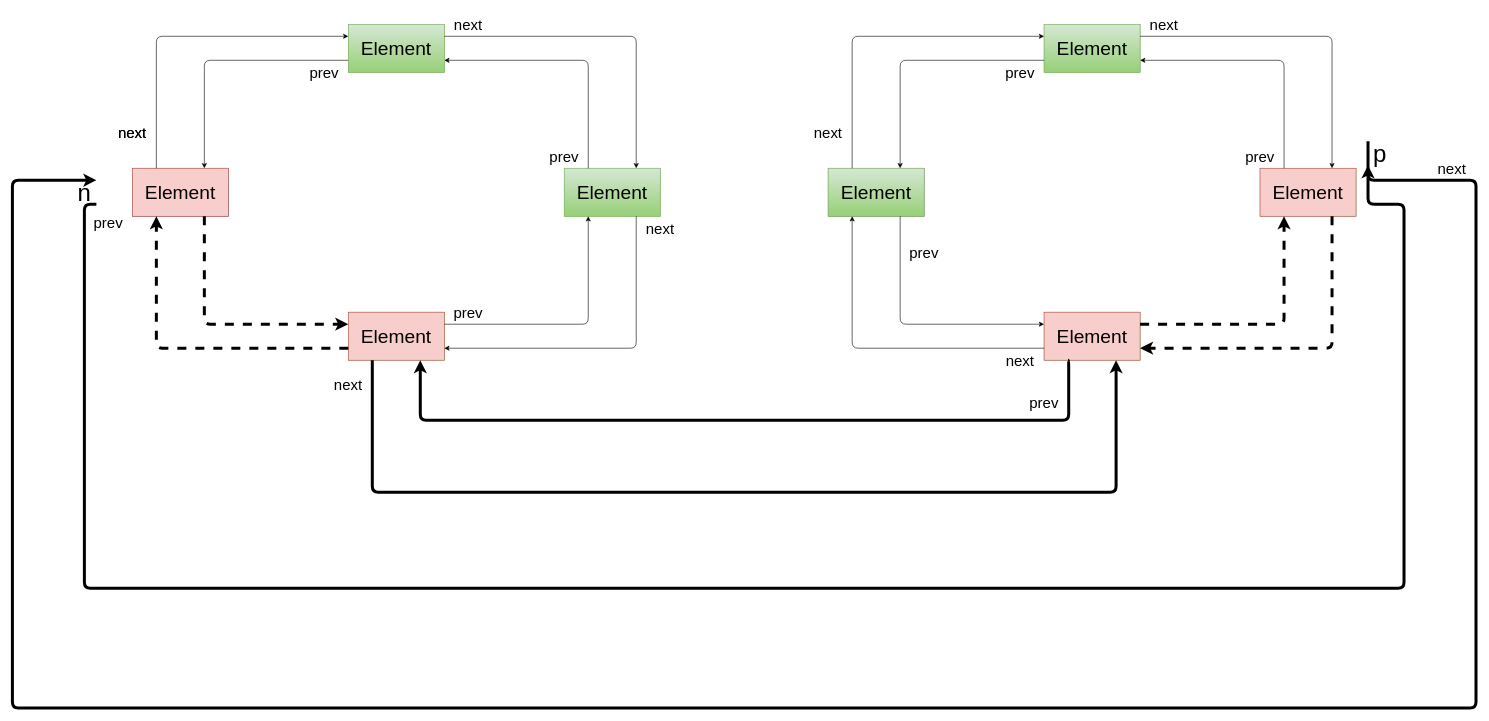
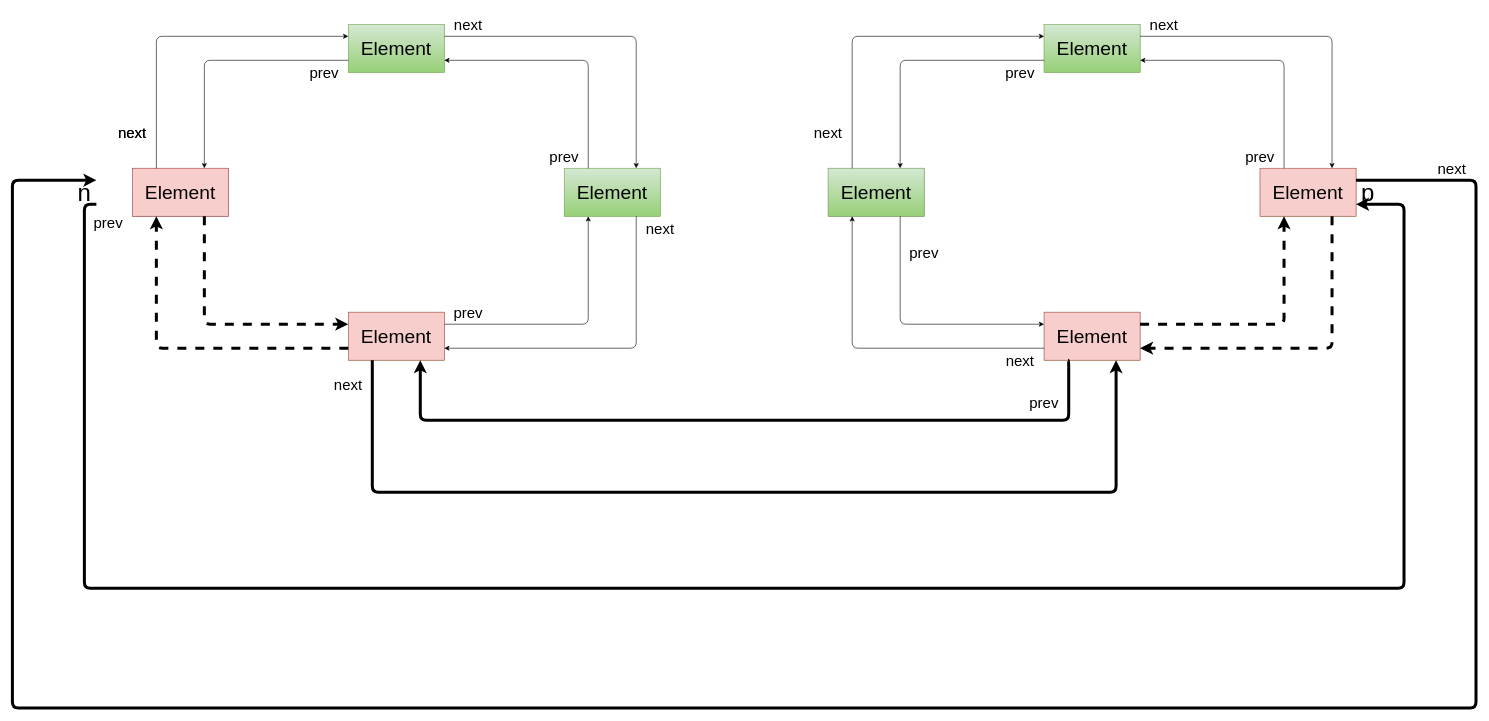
  <mxCell id="0" />
  <mxCell id="1" parent="0" />
  <mxCell id="2" value="" style="rounded=0;whiteSpace=wrap;html=1;fillColor=#f5f5f5;gradientColor=#b3b3b3;strokeColor=#666666;" vertex="1" parent="1"><mxGeometry x="220" y="280" width="160" height="80" as="geometry" /></mxCell>
  <mxCell id="3" value="&lt;font style=&quot;font-size: 32px&quot;&gt;Element&lt;br&gt;&lt;/font&gt;" style="text;html=1;strokeColor=#b85450;fillColor=#f8cecc;align=center;verticalAlign=middle;whiteSpace=wrap;rounded=0;" vertex="1" parent="1"><mxGeometry x="220" y="280" width="160" height="80" as="geometry" /></mxCell>
  <mxCell id="4" value="" style="rounded=0;whiteSpace=wrap;html=1;fillColor=#d5e8d4;gradientColor=#97d077;strokeColor=#82b366;" vertex="1" parent="1"><mxGeometry x="580" y="40" width="160" height="80" as="geometry" /></mxCell>
  <mxCell id="5" value="&lt;font style=&quot;font-size: 32px&quot;&gt;Element&lt;br&gt;&lt;/font&gt;" style="text;html=1;strokeColor=#82b366;fillColor=#d5e8d4;align=center;verticalAlign=middle;whiteSpace=wrap;rounded=0;gradientColor=#97d077;" vertex="1" parent="1"><mxGeometry x="580" y="40" width="160" height="80" as="geometry" /></mxCell>
  <mxCell id="6" value="" style="rounded=0;whiteSpace=wrap;html=1;fillColor=#d5e8d4;gradientColor=#97d077;strokeColor=#82b366;" vertex="1" parent="1"><mxGeometry x="940" y="280" width="160" height="80" as="geometry" /></mxCell>
  <mxCell id="7" value="&lt;font style=&quot;font-size: 32px&quot;&gt;Element&lt;br&gt;&lt;/font&gt;" style="text;html=1;strokeColor=#82b366;fillColor=#d5e8d4;align=center;verticalAlign=middle;whiteSpace=wrap;rounded=0;gradientColor=#97d077;" vertex="1" parent="1"><mxGeometry x="940" y="280" width="160" height="80" as="geometry" /></mxCell>
  <mxCell id="8" value="" style="rounded=0;whiteSpace=wrap;html=1;fillColor=#d5e8d4;gradientColor=#97d077;strokeColor=#82b366;" vertex="1" parent="1"><mxGeometry x="580" y="520" width="160" height="80" as="geometry" /></mxCell>
  <mxCell id="9" value="&lt;font style=&quot;font-size: 32px&quot;&gt;Element&lt;br&gt;&lt;/font&gt;" style="text;html=1;strokeColor=#b85450;fillColor=#f8cecc;align=center;verticalAlign=middle;whiteSpace=wrap;rounded=0;" vertex="1" parent="1"><mxGeometry x="580" y="520" width="160" height="80" as="geometry" /></mxCell>
  <mxCell id="10" value="" style="edgeStyle=elbowEdgeStyle;elbow=vertical;endArrow=classic;html=1;entryX=0;entryY=0.25;entryDx=0;entryDy=0;exitX=0.25;exitY=0;exitDx=0;exitDy=0;" edge="1" parent="1" source="3" target="5"><mxGeometry width="50" height="50" relative="1" as="geometry"><mxPoint x="300" y="280" as="sourcePoint" /><mxPoint x="580" y="80" as="targetPoint" /><Array as="points"><mxPoint x="300" y="60" /></Array></mxGeometry></mxCell>
  <mxCell id="11" value="" style="edgeStyle=elbowEdgeStyle;elbow=vertical;endArrow=classic;html=1;entryX=0.75;entryY=0;entryDx=0;entryDy=0;exitX=1;exitY=0.25;exitDx=0;exitDy=0;" edge="1" parent="1" source="5" target="7"><mxGeometry width="50" height="50" relative="1" as="geometry"><mxPoint x="770" y="60" as="sourcePoint" /><mxPoint x="1100" y="40" as="targetPoint" /><Array as="points"><mxPoint x="900" y="60" /></Array></mxGeometry></mxCell>
  <mxCell id="12" value="" style="edgeStyle=elbowEdgeStyle;elbow=vertical;endArrow=classic;html=1;exitX=0.75;exitY=1;exitDx=0;exitDy=0;entryX=1;entryY=0.75;entryDx=0;entryDy=0;" edge="1" parent="1" source="7" target="9"><mxGeometry width="50" height="50" relative="1" as="geometry"><mxPoint x="670" y="410" as="sourcePoint" /><mxPoint x="760" y="580" as="targetPoint" /><Array as="points"><mxPoint x="890" y="580" /></Array></mxGeometry></mxCell>
  <mxCell id="13" value="" style="edgeStyle=elbowEdgeStyle;elbow=vertical;endArrow=classic;html=1;entryX=0.25;entryY=1;entryDx=0;entryDy=0;exitX=0;exitY=0.75;exitDx=0;exitDy=0;dashed=1;strokeWidth=5;" edge="1" parent="1" source="9" target="3"><mxGeometry width="50" height="50" relative="1" as="geometry"><mxPoint x="570" y="580" as="sourcePoint" /><mxPoint x="610" y="110" as="targetPoint" /><Array as="points"><mxPoint x="370" y="580" /></Array></mxGeometry></mxCell>
  <mxCell id="14" value="" style="edgeStyle=elbowEdgeStyle;elbow=vertical;endArrow=classic;html=1;entryX=0.75;entryY=0;entryDx=0;entryDy=0;exitX=0;exitY=0.75;exitDx=0;exitDy=0;" edge="1" parent="1" source="5" target="3"><mxGeometry width="50" height="50" relative="1" as="geometry"><mxPoint x="510" y="90" as="sourcePoint" /><mxPoint x="740" y="190" as="targetPoint" /><Array as="points"><mxPoint x="460" y="100" /></Array></mxGeometry></mxCell>
  <mxCell id="15" value="" style="edgeStyle=elbowEdgeStyle;elbow=vertical;endArrow=classic;html=1;exitX=0.25;exitY=0;exitDx=0;exitDy=0;entryX=1;entryY=0.75;entryDx=0;entryDy=0;" edge="1" parent="1" source="7" target="5"><mxGeometry width="50" height="50" relative="1" as="geometry"><mxPoint x="970" y="160" as="sourcePoint" /><mxPoint x="760" y="100" as="targetPoint" /><Array as="points"><mxPoint x="870" y="100" /></Array></mxGeometry></mxCell>
  <mxCell id="16" value="" style="edgeStyle=elbowEdgeStyle;elbow=vertical;endArrow=classic;html=1;exitX=1;exitY=0.25;exitDx=0;exitDy=0;entryX=0.25;entryY=1;entryDx=0;entryDy=0;" edge="1" parent="1" source="9" target="7"><mxGeometry width="50" height="50" relative="1" as="geometry"><mxPoint x="980" y="420" as="sourcePoint" /><mxPoint x="830" y="390" as="targetPoint" /><Array as="points"><mxPoint x="860" y="540" /><mxPoint x="860" y="540" /></Array></mxGeometry></mxCell>
  <mxCell id="17" value="" style="edgeStyle=elbowEdgeStyle;elbow=vertical;endArrow=classic;html=1;entryX=0;entryY=0.25;entryDx=0;entryDy=0;exitX=0.75;exitY=1;exitDx=0;exitDy=0;dashed=1;strokeWidth=5;" edge="1" parent="1" source="3" target="9"><mxGeometry width="50" height="50" relative="1" as="geometry"><mxPoint x="770" y="350" as="sourcePoint" /><mxPoint x="530" y="530" as="targetPoint" /><Array as="points"><mxPoint x="430" y="540" /></Array></mxGeometry></mxCell>
  <mxCell id="18" value="&lt;span style=&quot;font-size: 25px&quot;&gt;next&lt;br&gt;&lt;/span&gt;" style="text;html=1;strokeColor=none;fillColor=none;align=center;verticalAlign=middle;whiteSpace=wrap;rounded=0;" vertex="1" parent="1"><mxGeometry x="180" y="200" width="80" height="40" as="geometry" /></mxCell>
  <mxCell id="19" value="&lt;span style=&quot;font-size: 25px&quot;&gt;next&lt;br&gt;&lt;/span&gt;" style="text;html=1;strokeColor=none;fillColor=none;align=center;verticalAlign=middle;whiteSpace=wrap;rounded=0;" vertex="1" parent="1"><mxGeometry x="740" y="20" width="80" height="40" as="geometry" /></mxCell>
  <mxCell id="20" value="&lt;span style=&quot;font-size: 25px&quot;&gt;next&lt;br&gt;&lt;/span&gt;" style="text;html=1;strokeColor=none;fillColor=none;align=center;verticalAlign=middle;whiteSpace=wrap;rounded=0;" vertex="1" parent="1"><mxGeometry x="1060" y="360" width="80" height="40" as="geometry" /></mxCell>
  <mxCell id="21" value="&lt;span style=&quot;font-size: 25px&quot;&gt;prev&lt;br&gt;&lt;/span&gt;" style="text;html=1;strokeColor=none;fillColor=none;align=center;verticalAlign=middle;whiteSpace=wrap;rounded=0;" vertex="1" parent="1"><mxGeometry x="740" y="500" width="80" height="40" as="geometry" /></mxCell>
  <mxCell id="22" value="&lt;span style=&quot;font-size: 25px&quot;&gt;prev&lt;br&gt;&lt;/span&gt;" style="text;html=1;strokeColor=none;fillColor=none;align=center;verticalAlign=middle;whiteSpace=wrap;rounded=0;" vertex="1" parent="1"><mxGeometry x="900" y="240" width="80" height="40" as="geometry" /></mxCell>
  <mxCell id="23" value="&lt;span style=&quot;font-size: 25px&quot;&gt;prev&lt;br&gt;&lt;/span&gt;" style="text;html=1;strokeColor=none;fillColor=none;align=center;verticalAlign=middle;whiteSpace=wrap;rounded=0;" vertex="1" parent="1"><mxGeometry x="500" y="100" width="80" height="40" as="geometry" /></mxCell>
  <mxCell id="24" value="" style="rounded=0;whiteSpace=wrap;html=1;fillColor=#f5f5f5;gradientColor=#b3b3b3;strokeColor=#666666;" vertex="1" parent="1"><mxGeometry x="1380" y="280" width="160" height="80" as="geometry" /></mxCell>
  <mxCell id="25" value="&lt;font style=&quot;font-size: 32px&quot;&gt;Element&lt;br&gt;&lt;/font&gt;" style="text;html=1;strokeColor=#82b366;fillColor=#d5e8d4;align=center;verticalAlign=middle;whiteSpace=wrap;rounded=0;gradientColor=#97d077;" vertex="1" parent="1"><mxGeometry x="1380" y="280" width="160" height="80" as="geometry" /></mxCell>
  <mxCell id="26" value="" style="rounded=0;whiteSpace=wrap;html=1;fillColor=#d5e8d4;gradientColor=#97d077;strokeColor=#82b366;" vertex="1" parent="1"><mxGeometry x="1740" y="40" width="160" height="80" as="geometry" /></mxCell>
  <mxCell id="27" value="&lt;font style=&quot;font-size: 32px&quot;&gt;Element&lt;br&gt;&lt;/font&gt;" style="text;html=1;strokeColor=#82b366;fillColor=#d5e8d4;align=center;verticalAlign=middle;whiteSpace=wrap;rounded=0;gradientColor=#97d077;" vertex="1" parent="1"><mxGeometry x="1740" y="40" width="160" height="80" as="geometry" /></mxCell>
  <mxCell id="28" value="" style="rounded=0;whiteSpace=wrap;html=1;fillColor=#d5e8d4;gradientColor=#97d077;strokeColor=#82b366;" vertex="1" parent="1"><mxGeometry x="2100" y="280" width="160" height="80" as="geometry" /></mxCell>
  <mxCell id="29" value="&lt;font style=&quot;font-size: 32px&quot;&gt;Element&lt;br&gt;&lt;/font&gt;" style="text;html=1;strokeColor=#b85450;fillColor=#f8cecc;align=center;verticalAlign=middle;whiteSpace=wrap;rounded=0;" vertex="1" parent="1"><mxGeometry x="2100" y="280" width="160" height="80" as="geometry" /></mxCell>
  <mxCell id="30" value="" style="rounded=0;whiteSpace=wrap;html=1;fillColor=#d5e8d4;gradientColor=#97d077;strokeColor=#82b366;" vertex="1" parent="1"><mxGeometry x="1740" y="520" width="160" height="80" as="geometry" /></mxCell>
  <mxCell id="31" value="&lt;font style=&quot;font-size: 32px&quot;&gt;Element&lt;br&gt;&lt;/font&gt;" style="text;html=1;strokeColor=#b85450;fillColor=#f8cecc;align=center;verticalAlign=middle;whiteSpace=wrap;rounded=0;" vertex="1" parent="1"><mxGeometry x="1740" y="520" width="160" height="80" as="geometry" /></mxCell>
  <mxCell id="32" value="" style="edgeStyle=elbowEdgeStyle;elbow=vertical;endArrow=classic;html=1;entryX=0;entryY=0.25;entryDx=0;entryDy=0;exitX=0.25;exitY=0;exitDx=0;exitDy=0;" edge="1" parent="1" source="25" target="27"><mxGeometry width="50" height="50" relative="1" as="geometry"><mxPoint x="1460" y="280" as="sourcePoint" /><mxPoint x="1740" y="80" as="targetPoint" /><Array as="points"><mxPoint x="1460" y="60" /></Array></mxGeometry></mxCell>
  <mxCell id="33" value="" style="edgeStyle=elbowEdgeStyle;elbow=vertical;endArrow=classic;html=1;entryX=0.75;entryY=0;entryDx=0;entryDy=0;exitX=1;exitY=0.25;exitDx=0;exitDy=0;" edge="1" parent="1" source="27" target="29"><mxGeometry width="50" height="50" relative="1" as="geometry"><mxPoint x="1930" y="60" as="sourcePoint" /><mxPoint x="2260" y="40" as="targetPoint" /><Array as="points"><mxPoint x="2060" y="60" /></Array></mxGeometry></mxCell>
  <mxCell id="34" value="" style="edgeStyle=elbowEdgeStyle;elbow=vertical;endArrow=classic;html=1;exitX=0.75;exitY=1;exitDx=0;exitDy=0;entryX=1;entryY=0.75;entryDx=0;entryDy=0;dashed=1;strokeWidth=5;" edge="1" parent="1" source="29" target="31"><mxGeometry width="50" height="50" relative="1" as="geometry"><mxPoint x="1830" y="410" as="sourcePoint" /><mxPoint x="1920" y="580" as="targetPoint" /><Array as="points"><mxPoint x="2050" y="580" /></Array></mxGeometry></mxCell>
  <mxCell id="35" value="" style="edgeStyle=elbowEdgeStyle;elbow=vertical;endArrow=classic;html=1;entryX=0.25;entryY=1;entryDx=0;entryDy=0;exitX=0;exitY=0.75;exitDx=0;exitDy=0;" edge="1" parent="1" source="31" target="25"><mxGeometry width="50" height="50" relative="1" as="geometry"><mxPoint x="1730" y="580" as="sourcePoint" /><mxPoint x="1770" y="110" as="targetPoint" /><Array as="points"><mxPoint x="1530" y="580" /></Array></mxGeometry></mxCell>
  <mxCell id="36" value="" style="edgeStyle=elbowEdgeStyle;elbow=vertical;endArrow=classic;html=1;entryX=0.75;entryY=0;entryDx=0;entryDy=0;exitX=0;exitY=0.75;exitDx=0;exitDy=0;" edge="1" parent="1" source="27" target="25"><mxGeometry width="50" height="50" relative="1" as="geometry"><mxPoint x="1670" y="90" as="sourcePoint" /><mxPoint x="1900" y="190" as="targetPoint" /><Array as="points"><mxPoint x="1620" y="100" /></Array></mxGeometry></mxCell>
  <mxCell id="37" value="" style="edgeStyle=elbowEdgeStyle;elbow=vertical;endArrow=classic;html=1;exitX=0.25;exitY=0;exitDx=0;exitDy=0;entryX=1;entryY=0.75;entryDx=0;entryDy=0;" edge="1" parent="1" source="29" target="27"><mxGeometry width="50" height="50" relative="1" as="geometry"><mxPoint x="2130" y="160" as="sourcePoint" /><mxPoint x="1920" y="100" as="targetPoint" /><Array as="points"><mxPoint x="2030" y="100" /></Array></mxGeometry></mxCell>
  <mxCell id="38" value="" style="edgeStyle=elbowEdgeStyle;elbow=vertical;endArrow=classic;html=1;exitX=1;exitY=0.25;exitDx=0;exitDy=0;entryX=0.25;entryY=1;entryDx=0;entryDy=0;dashed=1;strokeWidth=5;" edge="1" parent="1" source="31" target="29"><mxGeometry width="50" height="50" relative="1" as="geometry"><mxPoint x="2140" y="420" as="sourcePoint" /><mxPoint x="1990" y="390" as="targetPoint" /><Array as="points"><mxPoint x="2020" y="540" /><mxPoint x="2020" y="540" /></Array></mxGeometry></mxCell>
  <mxCell id="39" value="" style="edgeStyle=elbowEdgeStyle;elbow=vertical;endArrow=classic;html=1;entryX=0;entryY=0.25;entryDx=0;entryDy=0;exitX=0.75;exitY=1;exitDx=0;exitDy=0;" edge="1" parent="1" source="25" target="31"><mxGeometry width="50" height="50" relative="1" as="geometry"><mxPoint x="1930" y="350" as="sourcePoint" /><mxPoint x="1690" y="530" as="targetPoint" /><Array as="points"><mxPoint x="1590" y="540" /></Array></mxGeometry></mxCell>
  <mxCell id="40" value="&lt;span style=&quot;font-size: 25px&quot;&gt;next&lt;br&gt;&lt;/span&gt;" style="text;html=1;strokeColor=none;fillColor=none;align=center;verticalAlign=middle;whiteSpace=wrap;rounded=0;" vertex="1" parent="1"><mxGeometry x="1340" y="200" width="80" height="40" as="geometry" /></mxCell>
  <mxCell id="41" value="&lt;span style=&quot;font-size: 25px&quot;&gt;next&lt;br&gt;&lt;/span&gt;" style="text;html=1;strokeColor=none;fillColor=none;align=center;verticalAlign=middle;whiteSpace=wrap;rounded=0;" vertex="1" parent="1"><mxGeometry x="1900" y="20" width="80" height="40" as="geometry" /></mxCell>
  <mxCell id="42" value="&lt;span style=&quot;font-size: 25px&quot;&gt;prev&lt;br&gt;&lt;/span&gt;" style="text;html=1;strokeColor=none;fillColor=none;align=center;verticalAlign=middle;whiteSpace=wrap;rounded=0;" vertex="1" parent="1"><mxGeometry x="1500" y="400" width="80" height="40" as="geometry" /></mxCell>
  <mxCell id="43" value="&lt;span style=&quot;font-size: 25px&quot;&gt;prev&lt;br&gt;&lt;/span&gt;" style="text;html=1;strokeColor=none;fillColor=none;align=center;verticalAlign=middle;whiteSpace=wrap;rounded=0;" vertex="1" parent="1"><mxGeometry x="1700" y="650" width="80" height="40" as="geometry" /></mxCell>
  <mxCell id="44" value="&lt;span style=&quot;font-size: 25px&quot;&gt;prev&lt;br&gt;&lt;/span&gt;" style="text;html=1;strokeColor=none;fillColor=none;align=center;verticalAlign=middle;whiteSpace=wrap;rounded=0;" vertex="1" parent="1"><mxGeometry x="2060" y="240" width="80" height="40" as="geometry" /></mxCell>
  <mxCell id="45" value="&lt;span style=&quot;font-size: 25px&quot;&gt;prev&lt;br&gt;&lt;/span&gt;" style="text;html=1;strokeColor=none;fillColor=none;align=center;verticalAlign=middle;whiteSpace=wrap;rounded=0;" vertex="1" parent="1"><mxGeometry y="100" width="80" height="40" as="geometry" x="1660" /></mxCell>
  <mxCell id="46" value="&lt;span style=&quot;font-size: 25px&quot;&gt;next&lt;br&gt;&lt;/span&gt;" style="text;html=1;strokeColor=none;fillColor=none;align=center;verticalAlign=middle;whiteSpace=wrap;rounded=0;" vertex="1" parent="1"><mxGeometry x="540" y="620" width="80" height="40" as="geometry" /></mxCell>
  <mxCell id="47" value="&lt;span style=&quot;font-size: 25px&quot;&gt;next&lt;br&gt;&lt;/span&gt;" style="text;html=1;strokeColor=none;fillColor=none;align=center;verticalAlign=middle;whiteSpace=wrap;rounded=0;" vertex="1" parent="1"><mxGeometry x="180" y="200" width="80" height="40" as="geometry" /></mxCell>
  <mxCell id="48" value="&lt;span style=&quot;font-size: 25px&quot;&gt;next&lt;br&gt;&lt;/span&gt;" style="text;html=1;strokeColor=none;fillColor=none;align=center;verticalAlign=middle;whiteSpace=wrap;rounded=0;" vertex="1" parent="1"><mxGeometry y="580" width="80" height="40" as="geometry" x="1660" /></mxCell>
  <mxCell id="49" value="&lt;font style=&quot;font-size: 40px&quot;&gt;n&lt;/font&gt;" style="text;html=1;strokeColor=none;fillColor=none;align=center;verticalAlign=middle;whiteSpace=wrap;rounded=0;" vertex="1" parent="1"><mxGeometry x="120" y="300" width="40" height="40" as="geometry" /></mxCell>
- <mxCell id="50" value="&lt;font style=&quot;font-size: 40px&quot;&gt;p&lt;/font&gt;" style="text;html=1;strokeColor=none;fillColor=none;align=center;verticalAlign=middle;whiteSpace=wrap;rounded=0;" vertex="1" parent="1"><mxGeometry x="2280" y="235" width="40" height="40" as="geometry" /></mxCell>
+ <mxCell id="50" value="&lt;font style=&quot;font-size: 40px&quot;&gt;p&lt;/font&gt;" style="text;html=1;strokeColor=none;fillColor=none;align=center;verticalAlign=middle;whiteSpace=wrap;rounded=0;" vertex="1" parent="1"><mxGeometry x="2260" y="300" width="40" height="40" as="geometry" /></mxCell>
  <mxCell id="51" value="" style="edgeStyle=segmentEdgeStyle;endArrow=classic;html=1;exitX=0.25;exitY=1;exitDx=0;exitDy=0;strokeWidth=5;entryX=0.75;entryY=1;entryDx=0;entryDy=0;" edge="1" parent="1" source="9" target="31"><mxGeometry width="50" height="50" relative="1" as="geometry"><mxPoint x="590" y="700" as="sourcePoint" /><mxPoint x="1840" y="600" as="targetPoint" /><Array as="points"><mxPoint x="620" y="820" /><mxPoint x="1860" y="820" /></Array></mxGeometry></mxCell>
  <mxCell id="52" value="" style="edgeStyle=segmentEdgeStyle;endArrow=classic;html=1;strokeWidth=5;exitX=0.25;exitY=1;exitDx=0;exitDy=0;" edge="1" parent="1" source="31" target="9"><mxGeometry width="50" height="50" relative="1" as="geometry"><mxPoint x="1760" y="700" as="sourcePoint" /><mxPoint x="700" y="630" as="targetPoint" /><Array as="points"><mxPoint x="1781" y="600" /><mxPoint x="1781" y="700" /><mxPoint x="700" y="700" /></Array></mxGeometry></mxCell>
  <mxCell id="53" value="" style="edgeStyle=segmentEdgeStyle;endArrow=classic;html=1;strokeWidth=5;exitX=1;exitY=1;exitDx=0;exitDy=0;entryX=0;entryY=1;entryDx=0;entryDy=0;" edge="1" parent="1" source="49" target="50"><mxGeometry width="50" height="50" relative="1" as="geometry"><mxPoint x="140" y="430" as="sourcePoint" /><mxPoint x="880" y="980" as="targetPoint" /><Array as="points"><mxPoint x="140" y="340" /><mxPoint x="140" y="980" /><mxPoint x="2340" y="980" /><mxPoint x="2340" y="340" /></Array></mxGeometry></mxCell>
  <mxCell id="54" value="&lt;span style=&quot;font-size: 25px&quot;&gt;prev&lt;br&gt;&lt;/span&gt;" style="text;html=1;strokeColor=none;fillColor=none;align=center;verticalAlign=middle;whiteSpace=wrap;rounded=0;" vertex="1" parent="1"><mxGeometry x="140" y="350" width="80" height="40" as="geometry" /></mxCell>
  <mxCell id="55" value="" style="edgeStyle=segmentEdgeStyle;endArrow=classic;html=1;strokeWidth=5;exitX=0;exitY=0;exitDx=0;exitDy=0;entryX=1;entryY=0;entryDx=0;entryDy=0;" edge="1" parent="1" source="50" target="49"><mxGeometry width="50" height="50" relative="1" as="geometry"><mxPoint x="1235" y="1310" as="sourcePoint" /><mxPoint x="2245" y="1210" as="targetPoint" /><Array as="points"><mxPoint x="2460" y="300" /><mxPoint x="2460" y="1180" /><mxPoint x="20" y="1180" /><mxPoint x="20" y="300" /></Array></mxGeometry></mxCell>
  <mxCell id="56" value="&lt;span style=&quot;font-size: 25px&quot;&gt;next&lt;br&gt;&lt;/span&gt;" style="text;html=1;strokeColor=none;fillColor=none;align=center;verticalAlign=middle;whiteSpace=wrap;rounded=0;" vertex="1" parent="1"><mxGeometry x="2380" y="260" width="80" height="40" as="geometry" /></mxCell>
